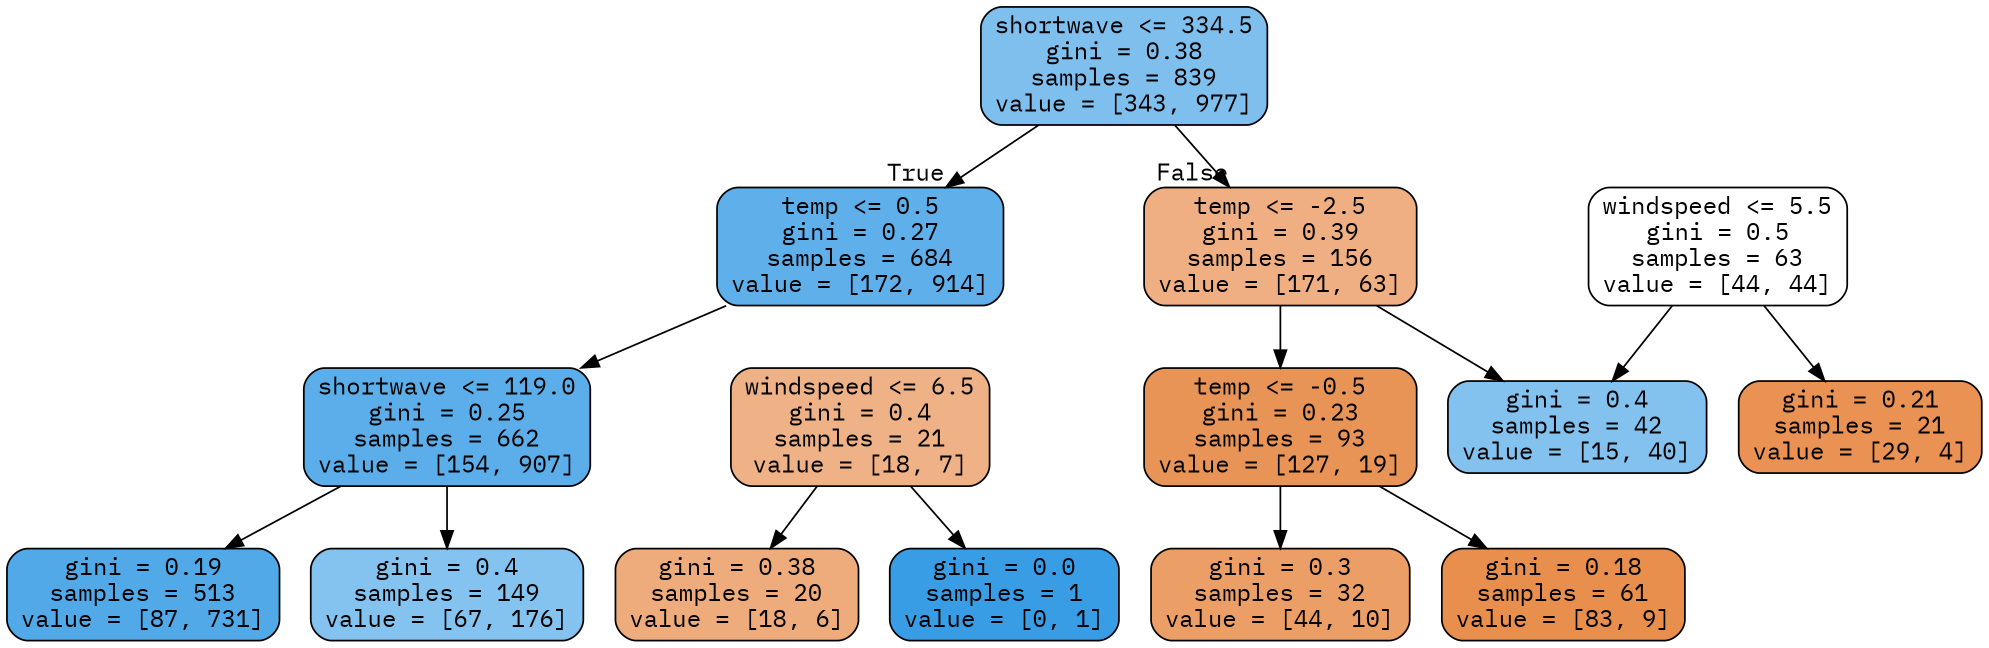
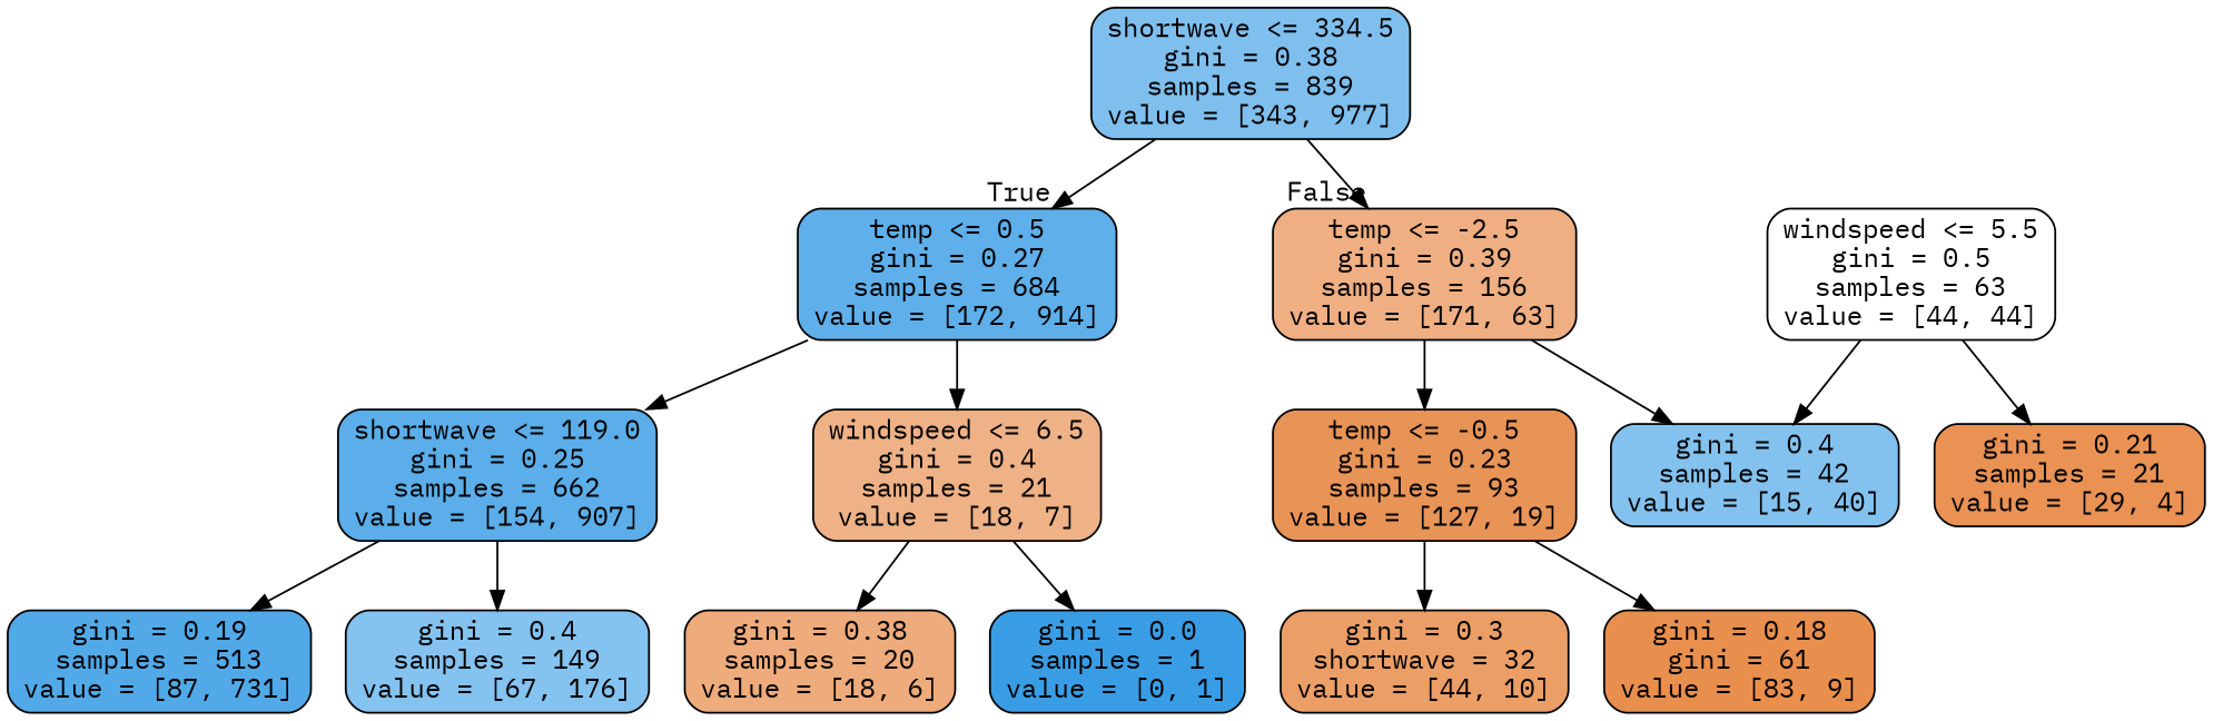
  digraph {
    fontname="IBM Plex Mono"
    node [color=black fontname="IBM Plex Mono" shape=box style="filled, rounded"]
    edge [fontname="IBM Plex Mono"]
    n1 [fillcolor="#7fbfee" label="shortwave <= 334.5\ngini = 0.38\nsamples = 839\nvalue = [343, 977]"]
    n2 [fillcolor="#5eafea" label="temp <= 0.5\ngini = 0.27\nsamples = 684\nvalue = [172, 914]"]
    n3 [fillcolor="#efaf82" label="temp <= -2.5\ngini = 0.39\nsamples = 156\nvalue = [171, 63]"]
    n4 [fillcolor="#5baee9" label="shortwave <= 119.0\ngini = 0.25\nsamples = 662\nvalue = [154, 907]"]
    n5 [fillcolor="#efb286" label="windspeed <= 6.5\ngini = 0.4\nsamples = 21\nvalue = [18, 7]"]
    n6 [fillcolor="#e99457" label="temp <= -0.5\ngini = 0.23\nsamples = 93\nvalue = [127, 19]"]
    n7 [fillcolor="#83c2ef" label="gini = 0.4\nsamples = 42\nvalue = [15, 40]"]
    n8 [fillcolor="#51a9e8" label="gini = 0.19\nsamples = 513\nvalue = [87, 731]"]
    n9 [fillcolor="#84c2ef" label="gini = 0.4\nsamples = 149\nvalue = [67, 176]"]
    n10 [fillcolor="#eeab7b" label="gini = 0.38\nsamples = 20\nvalue = [18, 6]"]
    n11 [fillcolor="#399de5" label="gini = 0.0\nsamples = 1\nvalue = [0, 1]"]
    n12 [fillcolor="#ffffff" label="windspeed <= 5.5\ngini = 0.5\nsamples = 63\nvalue = [44, 44]"]
    n13 [fillcolor="#e99254" label="gini = 0.21\nsamples = 21\nvalue = [29, 4]"]
-   n14 [fillcolor="#eb9e66" label="gini = 0.3\nsamples = 32\nvalue = [44, 10]"]
-   n15 [fillcolor="#e88f4e" label="gini = 0.18\nsamples = 61\nvalue = [83, 9]"]
+   n14 [fillcolor="#eb9e66" label="gini = 0.3\nshortwave = 32\nvalue = [44, 10]"]
+   n15 [fillcolor="#e88f4e" label="gini = 0.18\ngini = 61\nvalue = [83, 9]"]
    n1 -> n2 [headlabel=True labelangle=45 labeldistance=2.5]
    n1 -> n3 [headlabel=False labelangle=-45 labeldistance=2.5]
    n2 -> n4
+   n2 -> n5
    n3 -> n6
    n3 -> n7
    n4 -> n8
    n4 -> n9
    n5 -> n10
    n5 -> n11
    n6 -> n14
    n6 -> n15
    n12 -> n7
    n12 -> n13
  }
